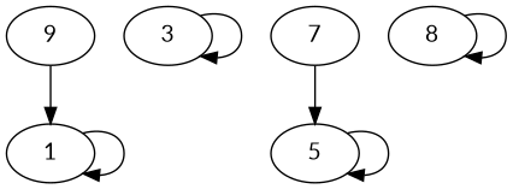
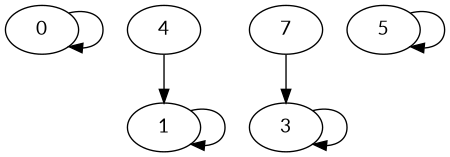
  digraph {
    fontname=Lato
    node [fontname=Lato]
    edge [fontname=Lato]
+   0 [height=0.5 width=0.75]
    1 [height=0.5 width=0.75]
    3 [height=0.5 width=0.75]
    5 [height=0.5 width=0.75]
-   8 [height=0.5 width=0.75]
-   4 [height=0.5 width=0.75 label=9]
+   4 [height=0.5 width=0.75]
    7 [height=0.5 width=0.75]
+   0 -> 0
    1 -> 1
    3 -> 3
    5 -> 5
-   8 -> 8
    4 -> 1
-   7 -> 5
+   7 -> 3
  }
